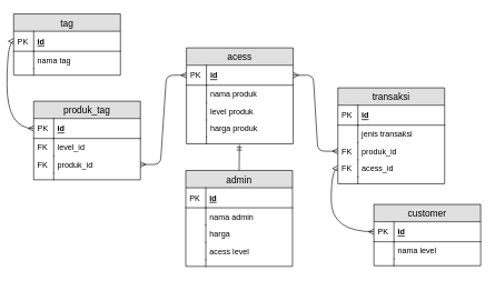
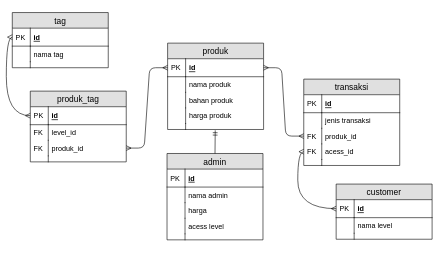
  <mxCell id="0" />
  <mxCell id="1" parent="0" />
  <mxCell id="2" value="tag" style="swimlane;fontStyle=0;childLayout=stackLayout;horizontal=1;startSize=26;fillColor=#e0e0e0;horizontalStack=0;resizeParent=1;resizeParentMax=0;resizeLast=0;collapsible=1;marginBottom=0;swimlaneFillColor=#ffffff;align=center;fontSize=14;" vertex="1" parent="1"><mxGeometry x="20" y="20" width="160" height="92" as="geometry" /></mxCell>
  <mxCell id="3" value="id" style="shape=partialRectangle;top=0;left=0;right=0;bottom=1;align=left;verticalAlign=middle;fillColor=none;spacingLeft=34;spacingRight=4;overflow=hidden;rotatable=0;points=[[0,0.5],[1,0.5]];portConstraint=eastwest;dropTarget=0;fontStyle=5;fontSize=12;" vertex="1" parent="2"><mxGeometry y="26" width="160" height="30" as="geometry" /></mxCell>
  <mxCell id="4" value="PK" style="shape=partialRectangle;top=0;left=0;bottom=0;fillColor=none;align=left;verticalAlign=middle;spacingLeft=4;spacingRight=4;overflow=hidden;rotatable=0;points=[];portConstraint=eastwest;part=1;fontSize=12;" vertex="1" connectable="0" parent="3"><mxGeometry width="30" height="30" as="geometry" /></mxCell>
  <mxCell id="5" value="nama tag" style="shape=partialRectangle;top=0;left=0;right=0;bottom=0;align=left;verticalAlign=top;fillColor=none;spacingLeft=34;spacingRight=4;overflow=hidden;rotatable=0;points=[[0,0.5],[1,0.5]];portConstraint=eastwest;dropTarget=0;fontSize=12;" vertex="1" parent="2"><mxGeometry y="56" width="160" height="26" as="geometry" /></mxCell>
  <mxCell id="6" value="" style="shape=partialRectangle;top=0;left=0;bottom=0;fillColor=none;align=left;verticalAlign=top;spacingLeft=4;spacingRight=4;overflow=hidden;rotatable=0;points=[];portConstraint=eastwest;part=1;fontSize=12;" vertex="1" connectable="0" parent="5"><mxGeometry width="30" height="26" as="geometry" /></mxCell>
  <mxCell id="7" value="" style="shape=partialRectangle;top=0;left=0;right=0;bottom=0;align=left;verticalAlign=top;fillColor=none;spacingLeft=34;spacingRight=4;overflow=hidden;rotatable=0;points=[[0,0.5],[1,0.5]];portConstraint=eastwest;dropTarget=0;fontSize=12;" vertex="1" parent="2"><mxGeometry y="82" width="160" height="10" as="geometry" /></mxCell>
  <mxCell id="8" value="" style="shape=partialRectangle;top=0;left=0;bottom=0;fillColor=none;align=left;verticalAlign=top;spacingLeft=4;spacingRight=4;overflow=hidden;rotatable=0;points=[];portConstraint=eastwest;part=1;fontSize=12;" vertex="1" connectable="0" parent="7"><mxGeometry width="30" height="10" as="geometry" /></mxCell>
  <mxCell id="9" value="produk_tag" style="swimlane;fontStyle=0;childLayout=stackLayout;horizontal=1;startSize=26;fillColor=#e0e0e0;horizontalStack=0;resizeParent=1;resizeParentMax=0;resizeLast=0;collapsible=1;marginBottom=0;swimlaneFillColor=#ffffff;align=center;fontSize=14;" vertex="1" parent="1"><mxGeometry x="50" y="151" width="160" height="118" as="geometry" /></mxCell>
  <mxCell id="10" value="id" style="shape=partialRectangle;top=0;left=0;right=0;bottom=1;align=left;verticalAlign=middle;fillColor=none;spacingLeft=34;spacingRight=4;overflow=hidden;rotatable=0;points=[[0,0.5],[1,0.5]];portConstraint=eastwest;dropTarget=0;fontStyle=5;fontSize=12;" vertex="1" parent="9"><mxGeometry y="26" width="160" height="30" as="geometry" /></mxCell>
  <mxCell id="11" value="PK" style="shape=partialRectangle;top=0;left=0;bottom=0;fillColor=none;align=left;verticalAlign=middle;spacingLeft=4;spacingRight=4;overflow=hidden;rotatable=0;points=[];portConstraint=eastwest;part=1;fontSize=12;" vertex="1" connectable="0" parent="10"><mxGeometry width="30" height="30" as="geometry" /></mxCell>
  <mxCell id="12" value="level_id" style="shape=partialRectangle;top=0;left=0;right=0;bottom=0;align=left;verticalAlign=top;fillColor=none;spacingLeft=34;spacingRight=4;overflow=hidden;rotatable=0;points=[[0,0.5],[1,0.5]];portConstraint=eastwest;dropTarget=0;fontSize=12;" vertex="1" parent="9"><mxGeometry y="56" width="160" height="26" as="geometry" /></mxCell>
  <mxCell id="13" value="FK" style="shape=partialRectangle;top=0;left=0;bottom=0;fillColor=none;align=left;verticalAlign=top;spacingLeft=4;spacingRight=4;overflow=hidden;rotatable=0;points=[];portConstraint=eastwest;part=1;fontSize=12;" vertex="1" connectable="0" parent="12"><mxGeometry width="30" height="26" as="geometry" /></mxCell>
  <mxCell id="14" value="produk_id" style="shape=partialRectangle;top=0;left=0;right=0;bottom=0;align=left;verticalAlign=top;fillColor=none;spacingLeft=34;spacingRight=4;overflow=hidden;rotatable=0;points=[[0,0.5],[1,0.5]];portConstraint=eastwest;dropTarget=0;fontSize=12;" vertex="1" parent="9"><mxGeometry y="82" width="160" height="26" as="geometry" /></mxCell>
  <mxCell id="15" value="FK" style="shape=partialRectangle;top=0;left=0;bottom=0;fillColor=none;align=left;verticalAlign=top;spacingLeft=4;spacingRight=4;overflow=hidden;rotatable=0;points=[];portConstraint=eastwest;part=1;fontSize=12;" vertex="1" connectable="0" parent="14"><mxGeometry width="30" height="26" as="geometry" /></mxCell>
  <mxCell id="16" value="" style="shape=partialRectangle;top=0;left=0;right=0;bottom=0;align=left;verticalAlign=top;fillColor=none;spacingLeft=34;spacingRight=4;overflow=hidden;rotatable=0;points=[[0,0.5],[1,0.5]];portConstraint=eastwest;dropTarget=0;fontSize=12;" vertex="1" parent="9"><mxGeometry y="108" width="160" height="10" as="geometry" /></mxCell>
  <mxCell id="17" value="" style="shape=partialRectangle;top=0;left=0;bottom=0;fillColor=none;align=left;verticalAlign=top;spacingLeft=4;spacingRight=4;overflow=hidden;rotatable=0;points=[];portConstraint=eastwest;part=1;fontSize=12;" vertex="1" connectable="0" parent="16"><mxGeometry width="30" height="10" as="geometry" /></mxCell>
- <mxCell id="18" value="acess" style="swimlane;fontStyle=0;childLayout=stackLayout;horizontal=1;startSize=26;fillColor=#e0e0e0;horizontalStack=0;resizeParent=1;resizeParentMax=0;resizeLast=0;collapsible=1;marginBottom=0;swimlaneFillColor=#ffffff;align=center;fontSize=14;" vertex="1" parent="1"><mxGeometry x="279" y="71" width="160" height="144" as="geometry" /></mxCell>
+ <mxCell id="18" value="produk" style="swimlane;fontStyle=0;childLayout=stackLayout;horizontal=1;startSize=26;fillColor=#e0e0e0;horizontalStack=0;resizeParent=1;resizeParentMax=0;resizeLast=0;collapsible=1;marginBottom=0;swimlaneFillColor=#ffffff;align=center;fontSize=14;" vertex="1" parent="1"><mxGeometry x="279" y="71" width="160" height="144" as="geometry" /></mxCell>
  <mxCell id="19" value="id" style="shape=partialRectangle;top=0;left=0;right=0;bottom=1;align=left;verticalAlign=middle;fillColor=none;spacingLeft=34;spacingRight=4;overflow=hidden;rotatable=0;points=[[0,0.5],[1,0.5]];portConstraint=eastwest;dropTarget=0;fontStyle=5;fontSize=12;" vertex="1" parent="18"><mxGeometry y="26" width="160" height="30" as="geometry" /></mxCell>
  <mxCell id="20" value="PK" style="shape=partialRectangle;top=0;left=0;bottom=0;fillColor=none;align=left;verticalAlign=middle;spacingLeft=4;spacingRight=4;overflow=hidden;rotatable=0;points=[];portConstraint=eastwest;part=1;fontSize=12;" vertex="1" connectable="0" parent="19"><mxGeometry width="30" height="30" as="geometry" /></mxCell>
  <mxCell id="21" value="nama produk" style="shape=partialRectangle;top=0;left=0;right=0;bottom=0;align=left;verticalAlign=top;fillColor=none;spacingLeft=34;spacingRight=4;overflow=hidden;rotatable=0;points=[[0,0.5],[1,0.5]];portConstraint=eastwest;dropTarget=0;fontSize=12;" vertex="1" parent="18"><mxGeometry y="56" width="160" height="26" as="geometry" /></mxCell>
  <mxCell id="22" value="" style="shape=partialRectangle;top=0;left=0;bottom=0;fillColor=none;align=left;verticalAlign=top;spacingLeft=4;spacingRight=4;overflow=hidden;rotatable=0;points=[];portConstraint=eastwest;part=1;fontSize=12;" vertex="1" connectable="0" parent="21"><mxGeometry width="30" height="26" as="geometry" /></mxCell>
- <mxCell id="23" value="level produk" style="shape=partialRectangle;top=0;left=0;right=0;bottom=0;align=left;verticalAlign=top;fillColor=none;spacingLeft=34;spacingRight=4;overflow=hidden;rotatable=0;points=[[0,0.5],[1,0.5]];portConstraint=eastwest;dropTarget=0;fontSize=12;" vertex="1" parent="18"><mxGeometry y="82" width="160" height="26" as="geometry" /></mxCell>
+ <mxCell id="23" value="bahan produk" style="shape=partialRectangle;top=0;left=0;right=0;bottom=0;align=left;verticalAlign=top;fillColor=none;spacingLeft=34;spacingRight=4;overflow=hidden;rotatable=0;points=[[0,0.5],[1,0.5]];portConstraint=eastwest;dropTarget=0;fontSize=12;" vertex="1" parent="18"><mxGeometry y="82" width="160" height="26" as="geometry" /></mxCell>
  <mxCell id="24" value="" style="shape=partialRectangle;top=0;left=0;bottom=0;fillColor=none;align=left;verticalAlign=top;spacingLeft=4;spacingRight=4;overflow=hidden;rotatable=0;points=[];portConstraint=eastwest;part=1;fontSize=12;" vertex="1" connectable="0" parent="23"><mxGeometry width="30" height="26" as="geometry" /></mxCell>
  <mxCell id="25" value="harga produk" style="shape=partialRectangle;top=0;left=0;right=0;bottom=0;align=left;verticalAlign=top;fillColor=none;spacingLeft=34;spacingRight=4;overflow=hidden;rotatable=0;points=[[0,0.5],[1,0.5]];portConstraint=eastwest;dropTarget=0;fontSize=12;" vertex="1" parent="18"><mxGeometry y="108" width="160" height="26" as="geometry" /></mxCell>
  <mxCell id="26" value="" style="shape=partialRectangle;top=0;left=0;bottom=0;fillColor=none;align=left;verticalAlign=top;spacingLeft=4;spacingRight=4;overflow=hidden;rotatable=0;points=[];portConstraint=eastwest;part=1;fontSize=12;" vertex="1" connectable="0" parent="25"><mxGeometry width="30" height="26" as="geometry" /></mxCell>
  <mxCell id="27" value="" style="shape=partialRectangle;top=0;left=0;right=0;bottom=0;align=left;verticalAlign=top;fillColor=none;spacingLeft=34;spacingRight=4;overflow=hidden;rotatable=0;points=[[0,0.5],[1,0.5]];portConstraint=eastwest;dropTarget=0;fontSize=12;" vertex="1" parent="18"><mxGeometry y="134" width="160" height="10" as="geometry" /></mxCell>
  <mxCell id="28" value="" style="shape=partialRectangle;top=0;left=0;bottom=0;fillColor=none;align=left;verticalAlign=top;spacingLeft=4;spacingRight=4;overflow=hidden;rotatable=0;points=[];portConstraint=eastwest;part=1;fontSize=12;" vertex="1" connectable="0" parent="27"><mxGeometry width="30" height="10" as="geometry" /></mxCell>
  <mxCell id="29" value="admin" style="swimlane;fontStyle=0;childLayout=stackLayout;horizontal=1;startSize=26;fillColor=#e0e0e0;horizontalStack=0;resizeParent=1;resizeParentMax=0;resizeLast=0;collapsible=1;marginBottom=0;swimlaneFillColor=#ffffff;align=center;fontSize=14;" vertex="1" parent="1"><mxGeometry x="278" y="255" width="160" height="144" as="geometry" /></mxCell>
  <mxCell id="30" value="id" style="shape=partialRectangle;top=0;left=0;right=0;bottom=1;align=left;verticalAlign=middle;fillColor=none;spacingLeft=34;spacingRight=4;overflow=hidden;rotatable=0;points=[[0,0.5],[1,0.5]];portConstraint=eastwest;dropTarget=0;fontStyle=5;fontSize=12;" vertex="1" parent="29"><mxGeometry y="26" width="160" height="30" as="geometry" /></mxCell>
  <mxCell id="31" value="PK" style="shape=partialRectangle;top=0;left=0;bottom=0;fillColor=none;align=left;verticalAlign=middle;spacingLeft=4;spacingRight=4;overflow=hidden;rotatable=0;points=[];portConstraint=eastwest;part=1;fontSize=12;" vertex="1" connectable="0" parent="30"><mxGeometry width="30" height="30" as="geometry" /></mxCell>
  <mxCell id="32" value="nama admin" style="shape=partialRectangle;top=0;left=0;right=0;bottom=0;align=left;verticalAlign=top;fillColor=none;spacingLeft=34;spacingRight=4;overflow=hidden;rotatable=0;points=[[0,0.5],[1,0.5]];portConstraint=eastwest;dropTarget=0;fontSize=12;" vertex="1" parent="29"><mxGeometry y="56" width="160" height="26" as="geometry" /></mxCell>
  <mxCell id="33" value="" style="shape=partialRectangle;top=0;left=0;bottom=0;fillColor=none;align=left;verticalAlign=top;spacingLeft=4;spacingRight=4;overflow=hidden;rotatable=0;points=[];portConstraint=eastwest;part=1;fontSize=12;" vertex="1" connectable="0" parent="32"><mxGeometry width="30" height="26" as="geometry" /></mxCell>
  <mxCell id="34" value="harga" style="shape=partialRectangle;top=0;left=0;right=0;bottom=0;align=left;verticalAlign=top;fillColor=none;spacingLeft=34;spacingRight=4;overflow=hidden;rotatable=0;points=[[0,0.5],[1,0.5]];portConstraint=eastwest;dropTarget=0;fontSize=12;" vertex="1" parent="29"><mxGeometry y="82" width="160" height="26" as="geometry" /></mxCell>
  <mxCell id="35" value="" style="shape=partialRectangle;top=0;left=0;bottom=0;fillColor=none;align=left;verticalAlign=top;spacingLeft=4;spacingRight=4;overflow=hidden;rotatable=0;points=[];portConstraint=eastwest;part=1;fontSize=12;" vertex="1" connectable="0" parent="34"><mxGeometry width="30" height="26" as="geometry" /></mxCell>
  <mxCell id="36" value="acess level" style="shape=partialRectangle;top=0;left=0;right=0;bottom=0;align=left;verticalAlign=top;fillColor=none;spacingLeft=34;spacingRight=4;overflow=hidden;rotatable=0;points=[[0,0.5],[1,0.5]];portConstraint=eastwest;dropTarget=0;fontSize=12;" vertex="1" parent="29"><mxGeometry y="108" width="160" height="26" as="geometry" /></mxCell>
  <mxCell id="37" value="" style="shape=partialRectangle;top=0;left=0;bottom=0;fillColor=none;align=left;verticalAlign=top;spacingLeft=4;spacingRight=4;overflow=hidden;rotatable=0;points=[];portConstraint=eastwest;part=1;fontSize=12;" vertex="1" connectable="0" parent="36"><mxGeometry width="30" height="26" as="geometry" /></mxCell>
  <mxCell id="38" value="" style="shape=partialRectangle;top=0;left=0;right=0;bottom=0;align=left;verticalAlign=top;fillColor=none;spacingLeft=34;spacingRight=4;overflow=hidden;rotatable=0;points=[[0,0.5],[1,0.5]];portConstraint=eastwest;dropTarget=0;fontSize=12;" vertex="1" parent="29"><mxGeometry y="134" width="160" height="10" as="geometry" /></mxCell>
  <mxCell id="39" value="" style="shape=partialRectangle;top=0;left=0;bottom=0;fillColor=none;align=left;verticalAlign=top;spacingLeft=4;spacingRight=4;overflow=hidden;rotatable=0;points=[];portConstraint=eastwest;part=1;fontSize=12;" vertex="1" connectable="0" parent="38"><mxGeometry width="30" height="10" as="geometry" /></mxCell>
  <mxCell id="40" value="transaksi" style="swimlane;fontStyle=0;childLayout=stackLayout;horizontal=1;startSize=26;fillColor=#e0e0e0;horizontalStack=0;resizeParent=1;resizeParentMax=0;resizeLast=0;collapsible=1;marginBottom=0;swimlaneFillColor=#ffffff;align=center;fontSize=14;" vertex="1" parent="1"><mxGeometry x="506" y="131" width="160" height="144" as="geometry" /></mxCell>
  <mxCell id="41" value="id" style="shape=partialRectangle;top=0;left=0;right=0;bottom=1;align=left;verticalAlign=middle;fillColor=none;spacingLeft=34;spacingRight=4;overflow=hidden;rotatable=0;points=[[0,0.5],[1,0.5]];portConstraint=eastwest;dropTarget=0;fontStyle=5;fontSize=12;" vertex="1" parent="40"><mxGeometry y="26" width="160" height="30" as="geometry" /></mxCell>
  <mxCell id="42" value="PK" style="shape=partialRectangle;top=0;left=0;bottom=0;fillColor=none;align=left;verticalAlign=middle;spacingLeft=4;spacingRight=4;overflow=hidden;rotatable=0;points=[];portConstraint=eastwest;part=1;fontSize=12;" vertex="1" connectable="0" parent="41"><mxGeometry width="30" height="30" as="geometry" /></mxCell>
  <mxCell id="43" value="jenis transaksi" style="shape=partialRectangle;top=0;left=0;right=0;bottom=0;align=left;verticalAlign=top;fillColor=none;spacingLeft=34;spacingRight=4;overflow=hidden;rotatable=0;points=[[0,0.5],[1,0.5]];portConstraint=eastwest;dropTarget=0;fontSize=12;" vertex="1" parent="40"><mxGeometry y="56" width="160" height="26" as="geometry" /></mxCell>
  <mxCell id="44" value="" style="shape=partialRectangle;top=0;left=0;bottom=0;fillColor=none;align=left;verticalAlign=top;spacingLeft=4;spacingRight=4;overflow=hidden;rotatable=0;points=[];portConstraint=eastwest;part=1;fontSize=12;" vertex="1" connectable="0" parent="43"><mxGeometry width="30" height="26" as="geometry" /></mxCell>
  <mxCell id="45" value="produk_id" style="shape=partialRectangle;top=0;left=0;right=0;bottom=0;align=left;verticalAlign=top;fillColor=none;spacingLeft=34;spacingRight=4;overflow=hidden;rotatable=0;points=[[0,0.5],[1,0.5]];portConstraint=eastwest;dropTarget=0;fontSize=12;" vertex="1" parent="40"><mxGeometry y="82" width="160" height="26" as="geometry" /></mxCell>
  <mxCell id="46" value="FK" style="shape=partialRectangle;top=0;left=0;bottom=0;fillColor=none;align=left;verticalAlign=top;spacingLeft=4;spacingRight=4;overflow=hidden;rotatable=0;points=[];portConstraint=eastwest;part=1;fontSize=12;" vertex="1" connectable="0" parent="45"><mxGeometry width="30" height="26" as="geometry" /></mxCell>
  <mxCell id="47" value="acess_id" style="shape=partialRectangle;top=0;left=0;right=0;bottom=0;align=left;verticalAlign=top;fillColor=none;spacingLeft=34;spacingRight=4;overflow=hidden;rotatable=0;points=[[0,0.5],[1,0.5]];portConstraint=eastwest;dropTarget=0;fontSize=12;" vertex="1" parent="40"><mxGeometry y="108" width="160" height="26" as="geometry" /></mxCell>
  <mxCell id="48" value="FK" style="shape=partialRectangle;top=0;left=0;bottom=0;fillColor=none;align=left;verticalAlign=top;spacingLeft=4;spacingRight=4;overflow=hidden;rotatable=0;points=[];portConstraint=eastwest;part=1;fontSize=12;" vertex="1" connectable="0" parent="47"><mxGeometry width="30" height="26" as="geometry" /></mxCell>
  <mxCell id="49" value="" style="shape=partialRectangle;top=0;left=0;right=0;bottom=0;align=left;verticalAlign=top;fillColor=none;spacingLeft=34;spacingRight=4;overflow=hidden;rotatable=0;points=[[0,0.5],[1,0.5]];portConstraint=eastwest;dropTarget=0;fontSize=12;" vertex="1" parent="40"><mxGeometry y="134" width="160" height="10" as="geometry" /></mxCell>
  <mxCell id="50" value="" style="shape=partialRectangle;top=0;left=0;bottom=0;fillColor=none;align=left;verticalAlign=top;spacingLeft=4;spacingRight=4;overflow=hidden;rotatable=0;points=[];portConstraint=eastwest;part=1;fontSize=12;" vertex="1" connectable="0" parent="49"><mxGeometry width="30" height="10" as="geometry" /></mxCell>
  <mxCell id="51" value="customer" style="swimlane;fontStyle=0;childLayout=stackLayout;horizontal=1;startSize=26;fillColor=#e0e0e0;horizontalStack=0;resizeParent=1;resizeParentMax=0;resizeLast=0;collapsible=1;marginBottom=0;swimlaneFillColor=#ffffff;align=center;fontSize=14;" vertex="1" parent="1"><mxGeometry x="560" y="306" width="160" height="92" as="geometry" /></mxCell>
  <mxCell id="52" value="id" style="shape=partialRectangle;top=0;left=0;right=0;bottom=1;align=left;verticalAlign=middle;fillColor=none;spacingLeft=34;spacingRight=4;overflow=hidden;rotatable=0;points=[[0,0.5],[1,0.5]];portConstraint=eastwest;dropTarget=0;fontStyle=5;fontSize=12;" vertex="1" parent="51"><mxGeometry y="26" width="160" height="30" as="geometry" /></mxCell>
  <mxCell id="53" value="PK" style="shape=partialRectangle;top=0;left=0;bottom=0;fillColor=none;align=left;verticalAlign=middle;spacingLeft=4;spacingRight=4;overflow=hidden;rotatable=0;points=[];portConstraint=eastwest;part=1;fontSize=12;" vertex="1" connectable="0" parent="52"><mxGeometry width="30" height="30" as="geometry" /></mxCell>
  <mxCell id="54" value="nama level" style="shape=partialRectangle;top=0;left=0;right=0;bottom=0;align=left;verticalAlign=top;fillColor=none;spacingLeft=34;spacingRight=4;overflow=hidden;rotatable=0;points=[[0,0.5],[1,0.5]];portConstraint=eastwest;dropTarget=0;fontSize=12;" vertex="1" parent="51"><mxGeometry y="56" width="160" height="26" as="geometry" /></mxCell>
  <mxCell id="55" value="" style="shape=partialRectangle;top=0;left=0;bottom=0;fillColor=none;align=left;verticalAlign=top;spacingLeft=4;spacingRight=4;overflow=hidden;rotatable=0;points=[];portConstraint=eastwest;part=1;fontSize=12;" vertex="1" connectable="0" parent="54"><mxGeometry width="30" height="26" as="geometry" /></mxCell>
  <mxCell id="56" value="" style="shape=partialRectangle;top=0;left=0;right=0;bottom=0;align=left;verticalAlign=top;fillColor=none;spacingLeft=34;spacingRight=4;overflow=hidden;rotatable=0;points=[[0,0.5],[1,0.5]];portConstraint=eastwest;dropTarget=0;fontSize=12;" vertex="1" parent="51"><mxGeometry y="82" width="160" height="10" as="geometry" /></mxCell>
  <mxCell id="57" value="" style="shape=partialRectangle;top=0;left=0;bottom=0;fillColor=none;align=left;verticalAlign=top;spacingLeft=4;spacingRight=4;overflow=hidden;rotatable=0;points=[];portConstraint=eastwest;part=1;fontSize=12;" vertex="1" connectable="0" parent="56"><mxGeometry width="30" height="10" as="geometry" /></mxCell>
  <mxCell id="58" value="" style="endArrow=ERmany;html=1;strokeColor=#000000;entryX=0;entryY=0.5;entryDx=0;entryDy=0;edgeStyle=orthogonalEdgeStyle;curved=1;exitX=0;exitY=0.5;exitDx=0;exitDy=0;startArrow=ERmany;startFill=0;endFill=0;" edge="1" parent="1" source="10" target="3"><mxGeometry width="50" height="50" relative="1" as="geometry"><mxPoint x="80" y="196" as="sourcePoint" /><mxPoint x="80" y="416" as="targetPoint" /></mxGeometry></mxCell>
  <mxCell id="59" value="" style="edgeStyle=entityRelationEdgeStyle;fontSize=12;html=1;endArrow=ERmany;startArrow=ERmany;strokeColor=#000000;entryX=0;entryY=0.5;entryDx=0;entryDy=0;exitX=1;exitY=0.5;exitDx=0;exitDy=0;" edge="1" parent="1" source="14" target="19"><mxGeometry width="100" height="100" relative="1" as="geometry"><mxPoint x="10" y="516" as="sourcePoint" /><mxPoint x="110" y="416" as="targetPoint" /></mxGeometry></mxCell>
  <mxCell id="60" value="" style="endArrow=ERmandOne;html=1;strokeColor=#000000;entryX=0.496;entryY=1.133;entryDx=0;entryDy=0;entryPerimeter=0;exitX=0.5;exitY=0;exitDx=0;exitDy=0;endFill=0;" edge="1" parent="1" source="29" target="27"><mxGeometry width="50" height="50" relative="1" as="geometry"><mxPoint x="5" y="466" as="sourcePoint" /><mxPoint x="55" y="416" as="targetPoint" /></mxGeometry></mxCell>
  <mxCell id="61" value="" style="edgeStyle=entityRelationEdgeStyle;fontSize=12;html=1;endArrow=ERmany;startArrow=ERmany;strokeColor=#000000;entryX=0;entryY=0.5;entryDx=0;entryDy=0;exitX=1;exitY=0.5;exitDx=0;exitDy=0;" edge="1" parent="1" source="19" target="45"><mxGeometry width="100" height="100" relative="1" as="geometry"><mxPoint x="10" y="516" as="sourcePoint" /><mxPoint x="110" y="416" as="targetPoint" /></mxGeometry></mxCell>
  <mxCell id="62" value="" style="edgeStyle=orthogonalEdgeStyle;fontSize=12;html=1;endArrow=ERmany;startArrow=ERmany;strokeColor=#000000;entryX=0;entryY=0.5;entryDx=0;entryDy=0;exitX=0;exitY=0.5;exitDx=0;exitDy=0;curved=1;" edge="1" parent="1" source="52" target="47"><mxGeometry width="100" height="100" relative="1" as="geometry"><mxPoint x="10" y="516" as="sourcePoint" /><mxPoint x="110" y="416" as="targetPoint" /></mxGeometry></mxCell>
